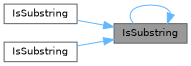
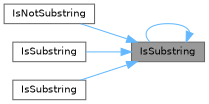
  digraph {
    rankdir=RL
    node [color=grey40 fillcolor=white fontname=Helvetica fontsize=10 shape=box style=filled]
    edge [color=steelblue1 dir=back fontname=Helvetica fontsize=10 labelfontname=Helvetica labelfontsize=10 style=solid]
    n1 [color=gray40 fillcolor=grey60 fontcolor=black height=0.2 label=IsSubstring width=0.4]
+   n2 [height=0.2 label=IsNotSubstring width=0.4]
    n3 [height=0.2 label=IsSubstring width=0.4]
    n4 [height=0.2 label=IsSubstring width=0.4]
    n1 -> n1
+   n1 -> n2
    n1 -> n3
    n1 -> n4
  }
